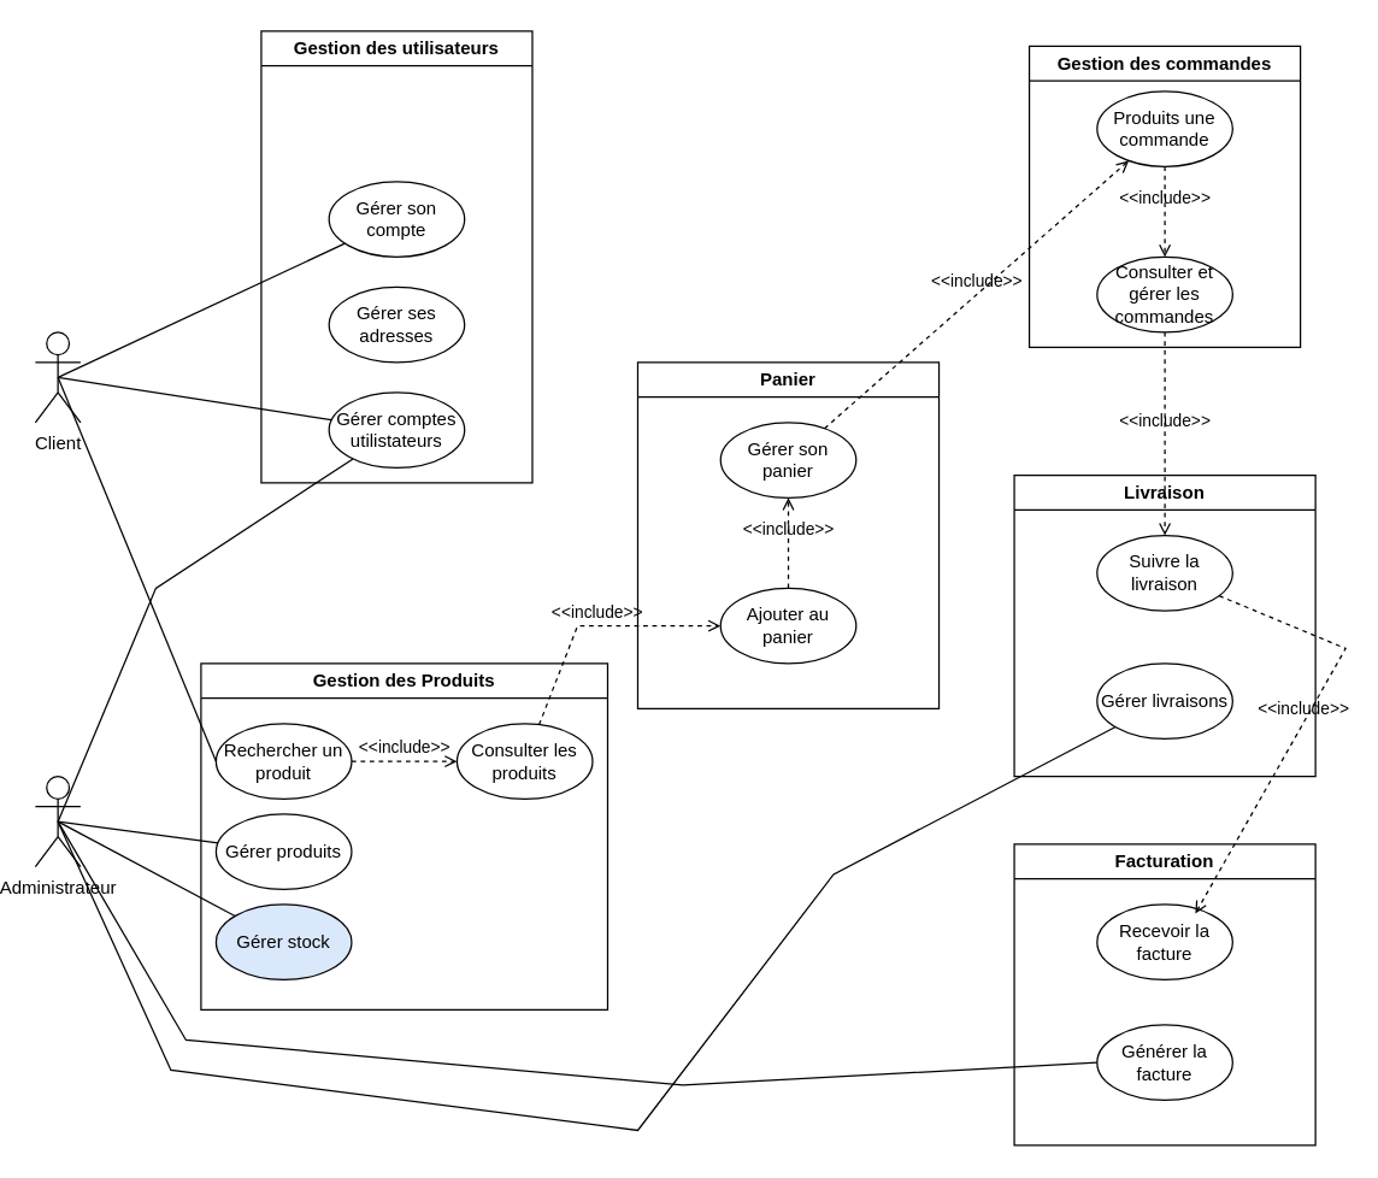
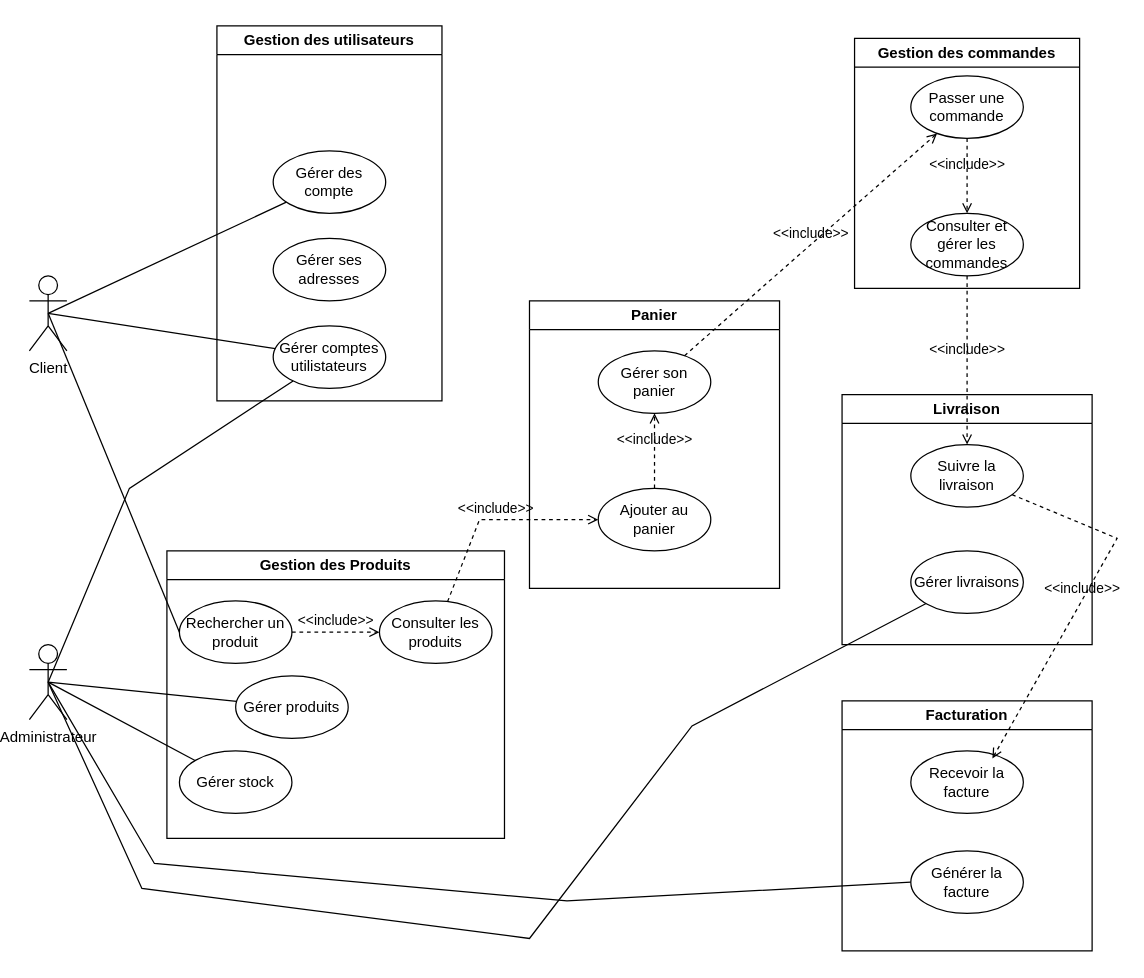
  <mxCell id="0" />
  <mxCell id="1" parent="0" />
  <mxCell id="2" value="Gestion des utilisateurs" style="swimlane;whiteSpace=wrap;html=1;startSize=23;" vertex="1" parent="1"><mxGeometry x="170" y="20" width="180" height="300" as="geometry" /></mxCell>
  <mxCell id="3" value="Gérer ses adresses" style="ellipse;whiteSpace=wrap;html=1;" vertex="1" parent="2"><mxGeometry x="45" y="170" width="90" height="50" as="geometry" /></mxCell>
- <mxCell id="4" value="Gérer son compte" style="ellipse;whiteSpace=wrap;html=1;" vertex="1" parent="2"><mxGeometry x="45" y="100" width="90" height="50" as="geometry" /></mxCell>
+ <mxCell id="4" value="Gérer des compte" style="ellipse;whiteSpace=wrap;html=1;" vertex="1" parent="2"><mxGeometry x="45" y="100" width="90" height="50" as="geometry" /></mxCell>
  <mxCell id="5" value="Gérer comptes utilistateurs" style="ellipse;whiteSpace=wrap;html=1;" vertex="1" parent="2"><mxGeometry x="45" y="240" width="90" height="50" as="geometry" /></mxCell>
  <mxCell id="6" value="Client" style="shape=umlActor;verticalLabelPosition=bottom;verticalAlign=top;html=1;outlineConnect=0;" vertex="1" parent="1"><mxGeometry x="20" y="220" width="30" height="60" as="geometry" /></mxCell>
  <mxCell id="7" value="Administrateur" style="shape=umlActor;verticalLabelPosition=bottom;verticalAlign=top;html=1;outlineConnect=0;" vertex="1" parent="1"><mxGeometry x="20" y="515" width="30" height="60" as="geometry" /></mxCell>
  <mxCell id="8" value="Gestion des commandes" style="swimlane;whiteSpace=wrap;html=1;" vertex="1" parent="1"><mxGeometry x="680" y="30" width="180" height="200" as="geometry" /></mxCell>
- <mxCell id="9" value="Produits une commande" style="ellipse;whiteSpace=wrap;html=1;" vertex="1" parent="8"><mxGeometry x="45" y="30" width="90" height="50" as="geometry" /></mxCell>
+ <mxCell id="9" value="Passer une commande" style="ellipse;whiteSpace=wrap;html=1;" vertex="1" parent="8"><mxGeometry x="45" y="30" width="90" height="50" as="geometry" /></mxCell>
  <mxCell id="10" value="Consulter et gérer les commandes" style="ellipse;whiteSpace=wrap;html=1;" vertex="1" parent="8"><mxGeometry x="45" y="140" width="90" height="50" as="geometry" /></mxCell>
  <mxCell id="11" value="&amp;lt;&amp;lt;include&amp;gt;&amp;gt;" style="html=1;verticalAlign=bottom;labelBackgroundColor=none;endArrow=open;endFill=0;dashed=1;rounded=0;" edge="1" parent="8" source="9" target="10"><mxGeometry width="160" relative="1" as="geometry"><mxPoint x="-30" y="310" as="sourcePoint" /><mxPoint x="130" y="310" as="targetPoint" /></mxGeometry></mxCell>
  <mxCell id="12" value="Gestion des Produits" style="swimlane;whiteSpace=wrap;html=1;startSize=23;" vertex="1" parent="1"><mxGeometry x="130" y="440" width="270" height="230" as="geometry" /></mxCell>
  <mxCell id="13" value="Rechercher un produit" style="ellipse;whiteSpace=wrap;html=1;" vertex="1" parent="12"><mxGeometry x="10" y="40" width="90" height="50" as="geometry" /></mxCell>
  <mxCell id="14" value="Consulter les produits" style="ellipse;whiteSpace=wrap;html=1;" vertex="1" parent="12"><mxGeometry x="170" y="40" width="90" height="50" as="geometry" /></mxCell>
- <mxCell id="15" value="Gérer produits" style="ellipse;whiteSpace=wrap;html=1;" vertex="1" parent="12"><mxGeometry x="10" y="100" width="90" height="50" as="geometry" /></mxCell>
- <mxCell id="16" value="Gérer stock" style="ellipse;whiteSpace=wrap;html=1;fillColor=#dae8fc;" vertex="1" parent="12"><mxGeometry x="10" y="160" width="90" height="50" as="geometry" /></mxCell>
+ <mxCell id="15" value="Gérer produits" style="ellipse;whiteSpace=wrap;html=1;" vertex="1" parent="12"><mxGeometry x="55" y="100" width="90" height="50" as="geometry" /></mxCell>
+ <mxCell id="16" value="Gérer stock" style="ellipse;whiteSpace=wrap;html=1;" vertex="1" parent="12"><mxGeometry x="10" y="160" width="90" height="50" as="geometry" /></mxCell>
  <mxCell id="17" value="&amp;lt;&amp;lt;include&amp;gt;&amp;gt;" style="html=1;verticalAlign=bottom;labelBackgroundColor=none;endArrow=open;endFill=0;dashed=1;rounded=0;" edge="1" parent="12" source="13"><mxGeometry width="160" relative="1" as="geometry"><mxPoint x="110" y="64.23" as="sourcePoint" /><mxPoint x="170" y="65" as="targetPoint" /></mxGeometry></mxCell>
  <mxCell id="18" value="Panier" style="swimlane;whiteSpace=wrap;html=1;" vertex="1" parent="1"><mxGeometry x="420" y="240" width="200" height="230" as="geometry" /></mxCell>
  <mxCell id="19" value="Ajouter au panier" style="ellipse;whiteSpace=wrap;html=1;" vertex="1" parent="18"><mxGeometry x="55" y="150" width="90" height="50" as="geometry" /></mxCell>
  <mxCell id="20" value="Gérer son panier" style="ellipse;whiteSpace=wrap;html=1;" vertex="1" parent="18"><mxGeometry x="55" y="40" width="90" height="50" as="geometry" /></mxCell>
  <mxCell id="21" value="&amp;lt;&amp;lt;include&amp;gt;&amp;gt;" style="html=1;verticalAlign=bottom;labelBackgroundColor=none;endArrow=open;endFill=0;dashed=1;rounded=0;" edge="1" parent="18" source="19" target="20"><mxGeometry width="160" relative="1" as="geometry"><mxPoint x="-57" y="250" as="sourcePoint" /><mxPoint x="77" y="92" as="targetPoint" /><Array as="points" /></mxGeometry></mxCell>
  <mxCell id="22" value="Facturation" style="swimlane;whiteSpace=wrap;html=1;" vertex="1" parent="1"><mxGeometry x="670" y="560" width="200" height="200" as="geometry" /></mxCell>
  <mxCell id="23" value="Recevoir la facture" style="ellipse;whiteSpace=wrap;html=1;" vertex="1" parent="22"><mxGeometry x="55" y="40" width="90" height="50" as="geometry" /></mxCell>
  <mxCell id="24" value="Générer la facture" style="ellipse;whiteSpace=wrap;html=1;" vertex="1" parent="22"><mxGeometry x="55" y="120" width="90" height="50" as="geometry" /></mxCell>
  <mxCell id="25" value="Livraison" style="swimlane;whiteSpace=wrap;html=1;" vertex="1" parent="1"><mxGeometry x="670" y="315" width="200" height="200" as="geometry" /></mxCell>
  <mxCell id="26" value="Suivre la livraison" style="ellipse;whiteSpace=wrap;html=1;" vertex="1" parent="25"><mxGeometry x="55" y="40" width="90" height="50" as="geometry" /></mxCell>
  <mxCell id="27" value="Gérer livraisons" style="ellipse;whiteSpace=wrap;html=1;" vertex="1" parent="25"><mxGeometry x="55" y="125" width="90" height="50" as="geometry" /></mxCell>
  <mxCell id="28" value="" style="endArrow=none;html=1;rounded=0;exitX=0.5;exitY=0.5;exitDx=0;exitDy=0;exitPerimeter=0;" edge="1" parent="1" source="6" target="4"><mxGeometry width="50" height="50" relative="1" as="geometry"><mxPoint x="45" y="260" as="sourcePoint" /><mxPoint x="244" y="105" as="targetPoint" /></mxGeometry></mxCell>
  <mxCell id="29" value="" style="endArrow=none;html=1;rounded=0;exitX=0.5;exitY=0.5;exitDx=0;exitDy=0;exitPerimeter=0;" edge="1" parent="1" source="6" target="5"><mxGeometry width="50" height="50" relative="1" as="geometry"><mxPoint x="55" y="270" as="sourcePoint" /><mxPoint x="254" y="115" as="targetPoint" /></mxGeometry></mxCell>
  <mxCell id="30" value="" style="endArrow=none;html=1;rounded=0;exitX=0.5;exitY=0.5;exitDx=0;exitDy=0;exitPerimeter=0;entryX=0;entryY=0.5;entryDx=0;entryDy=0;" edge="1" parent="1" source="6" target="13"><mxGeometry width="50" height="50" relative="1" as="geometry"><mxPoint x="350" y="410" as="sourcePoint" /><mxPoint x="140" y="390" as="targetPoint" /></mxGeometry></mxCell>
  <mxCell id="31" value="" style="endArrow=none;html=1;rounded=0;exitX=0.5;exitY=0.5;exitDx=0;exitDy=0;exitPerimeter=0;" edge="1" parent="1" source="7" target="5"><mxGeometry width="50" height="50" relative="1" as="geometry"><mxPoint x="370" y="400" as="sourcePoint" /><mxPoint x="420" y="350" as="targetPoint" /><Array as="points"><mxPoint x="100" y="390" /></Array></mxGeometry></mxCell>
  <mxCell id="32" value="" style="endArrow=none;html=1;rounded=0;exitX=0.5;exitY=0.5;exitDx=0;exitDy=0;exitPerimeter=0;" edge="1" parent="1" source="7" target="15"><mxGeometry width="50" height="50" relative="1" as="geometry"><mxPoint x="370" y="400" as="sourcePoint" /><mxPoint x="420" y="350" as="targetPoint" /></mxGeometry></mxCell>
  <mxCell id="33" value="" style="endArrow=none;html=1;rounded=0;exitX=0.5;exitY=0.5;exitDx=0;exitDy=0;exitPerimeter=0;" edge="1" parent="1" source="7" target="16"><mxGeometry width="50" height="50" relative="1" as="geometry"><mxPoint x="370" y="400" as="sourcePoint" /><mxPoint x="420" y="350" as="targetPoint" /></mxGeometry></mxCell>
  <mxCell id="34" value="&amp;lt;&amp;lt;include&amp;gt;&amp;gt;" style="html=1;verticalAlign=bottom;labelBackgroundColor=none;endArrow=open;endFill=0;dashed=1;rounded=0;" edge="1" parent="1" source="14" target="19"><mxGeometry width="160" relative="1" as="geometry"><mxPoint x="440" y="380" as="sourcePoint" /><mxPoint x="600" y="380" as="targetPoint" /><Array as="points"><mxPoint x="380" y="415" /></Array></mxGeometry></mxCell>
  <mxCell id="35" value="&amp;lt;&amp;lt;include&amp;gt;&amp;gt;" style="html=1;verticalAlign=bottom;labelBackgroundColor=none;endArrow=open;endFill=0;dashed=1;rounded=0;" edge="1" parent="1" source="20" target="9"><mxGeometry width="160" relative="1" as="geometry"><mxPoint x="510" y="300" as="sourcePoint" /><mxPoint x="670" y="300" as="targetPoint" /></mxGeometry></mxCell>
  <mxCell id="36" value="&amp;lt;&amp;lt;include&amp;gt;&amp;gt;" style="html=1;verticalAlign=bottom;labelBackgroundColor=none;endArrow=open;endFill=0;dashed=1;rounded=0;" edge="1" parent="1" source="10" target="26"><mxGeometry width="160" relative="1" as="geometry"><mxPoint x="680" y="400" as="sourcePoint" /><mxPoint x="840" y="400" as="targetPoint" /></mxGeometry></mxCell>
  <mxCell id="37" value="" style="endArrow=none;html=1;rounded=0;exitX=0.5;exitY=0.5;exitDx=0;exitDy=0;exitPerimeter=0;" edge="1" parent="1" source="7" target="27"><mxGeometry width="50" height="50" relative="1" as="geometry"><mxPoint x="290" y="430" as="sourcePoint" /><mxPoint x="640" y="545" as="targetPoint" /><Array as="points"><mxPoint x="110" y="710" /><mxPoint x="420" y="750" /><mxPoint x="550" y="580" /></Array></mxGeometry></mxCell>
  <mxCell id="38" value="" style="endArrow=none;html=1;rounded=0;exitX=0.5;exitY=0.5;exitDx=0;exitDy=0;exitPerimeter=0;entryX=0;entryY=0.5;entryDx=0;entryDy=0;" edge="1" parent="1" source="7" target="24"><mxGeometry width="50" height="50" relative="1" as="geometry"><mxPoint x="160" y="430" as="sourcePoint" /><mxPoint x="340" y="700" as="targetPoint" /><Array as="points"><mxPoint x="120" y="690" /><mxPoint x="450" y="720" /></Array></mxGeometry></mxCell>
  <mxCell id="39" value="&amp;lt;&amp;lt;include&amp;gt;&amp;gt;" style="html=1;verticalAlign=bottom;labelBackgroundColor=none;endArrow=open;endFill=0;dashed=1;rounded=0;entryX=0.725;entryY=0.12;entryDx=0;entryDy=0;entryPerimeter=0;" edge="1" parent="1" source="26" target="23"><mxGeometry width="160" relative="1" as="geometry"><mxPoint x="730" y="400" as="sourcePoint" /><mxPoint x="880" y="460" as="targetPoint" /><Array as="points"><mxPoint x="890" y="430" /></Array></mxGeometry></mxCell>
